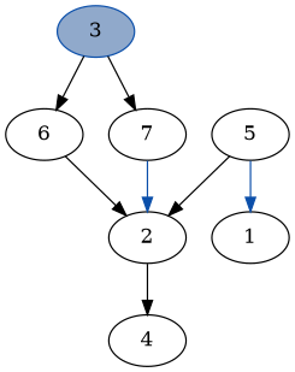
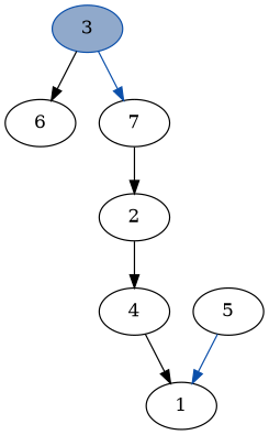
  digraph {
    3 [color="#0b4faa" fillcolor="#90A9CB" style=filled]
    6
    7
    2
    4
    1
    5
    3 -> 6 [color=black]
-   3 -> 7 [color=black]
-   6 -> 2
-   7 -> 2 [color="#0b4faa"]
+   3 -> 7 [color="#0b4faa"]
+   7 -> 2
    2 -> 4
-   5 -> 2
+   4 -> 1
    5 -> 1 [color="#0b4faa"]
  }
